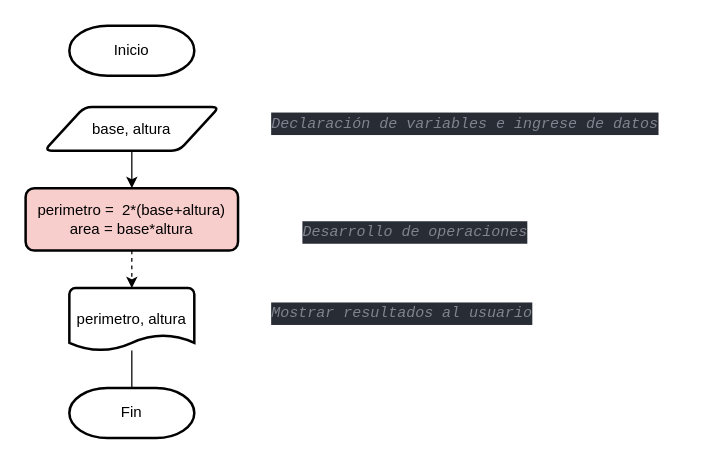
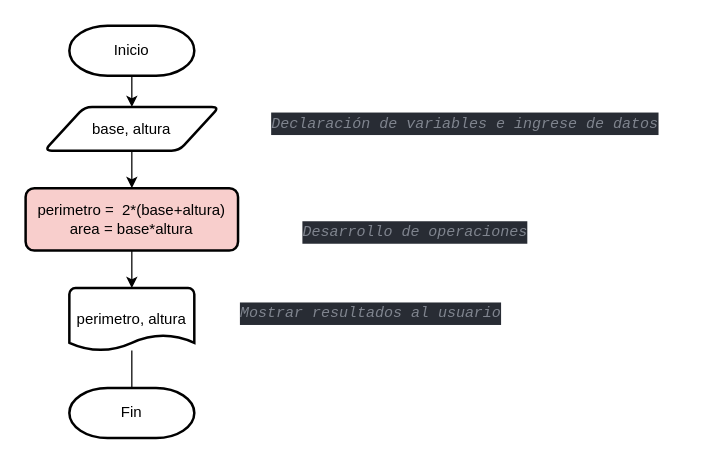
  <mxCell id="0" />
  <mxCell id="1" parent="0" />
  <mxCell id="2" value="Inicio" style="strokeWidth=2;html=1;shape=mxgraph.flowchart.terminator;whiteSpace=wrap;" vertex="1" parent="1"><mxGeometry x="55" y="20" width="100" height="40" as="geometry" /></mxCell>
  <mxCell id="3" value="base, altura" style="shape=parallelogram;html=1;strokeWidth=2;perimeter=parallelogramPerimeter;whiteSpace=wrap;rounded=1;arcSize=12;size=0.23;" vertex="1" parent="1"><mxGeometry x="35" y="85" width="140" height="35" as="geometry" /></mxCell>
  <mxCell id="4" value="perimetro, altura" style="strokeWidth=2;html=1;shape=mxgraph.flowchart.document2;whiteSpace=wrap;size=0.25;" vertex="1" parent="1"><mxGeometry x="55" y="230" width="100" height="50" as="geometry" /></mxCell>
  <mxCell id="5" value="Fin" style="strokeWidth=2;html=1;shape=mxgraph.flowchart.terminator;whiteSpace=wrap;" vertex="1" parent="1"><mxGeometry x="55" y="310" width="100" height="40" as="geometry" /></mxCell>
+ <mxCell id="6" value="" style="endArrow=classic;html=1;rounded=0;exitX=0.5;exitY=1;exitDx=0;exitDy=0;exitPerimeter=0;entryX=0.5;entryY=0;entryDx=0;entryDy=0;" edge="1" parent="1" source="2" target="3"><mxGeometry width="50" height="50" relative="1" as="geometry"><mxPoint x="81" y="290" as="sourcePoint" /><mxPoint x="131" y="240" as="targetPoint" /></mxGeometry></mxCell>
  <mxCell id="7" value="" style="endArrow=classic;html=1;rounded=0;exitX=0.5;exitY=1;exitDx=0;exitDy=0;entryX=0.5;entryY=0;entryDx=0;entryDy=0;" edge="1" parent="1" source="3" target="12"><mxGeometry width="50" height="50" relative="1" as="geometry"><mxPoint x="251" y="150" as="sourcePoint" /><mxPoint x="105" y="170" as="targetPoint" /></mxGeometry></mxCell>
  <mxCell id="8" value="" style="endArrow=none;html=1;rounded=0;entryX=0.5;entryY=0;entryDx=0;entryDy=0;entryPerimeter=0;" edge="1" parent="1" source="4" target="5"><mxGeometry width="50" height="50" relative="1" as="geometry"><mxPoint x="81" y="530" as="sourcePoint" /><mxPoint x="111" y="350" as="targetPoint" /></mxGeometry></mxCell>
  <mxCell id="9" value="&lt;meta charset=&quot;utf-8&quot;&gt;&lt;div style=&quot;font-style: normal; font-variant-caps: normal; font-weight: normal; letter-spacing: normal; text-align: start; text-indent: 0px; text-transform: none; word-spacing: 0px; -webkit-text-stroke-width: 0px; text-decoration: none; color: rgb(171, 178, 191); background-color: rgb(40, 44, 52); font-family: &amp;quot;Fira Code&amp;quot;, &amp;quot;Menlo for Powerline&amp;quot;, Menlo, Monaco, &amp;quot;Courier New&amp;quot;, monospace; font-size: 12px; line-height: 18px;&quot;&gt;&lt;div&gt;&lt;span style=&quot;color: rgb(127, 132, 142); font-style: italic;&quot;&gt;Declaración de variables e ingrese de datos&lt;/span&gt;&lt;/div&gt;&lt;/div&gt;" style="text;whiteSpace=wrap;html=1;" vertex="1" parent="1"><mxGeometry x="215" y="82.5" width="340" height="40" as="geometry" /></mxCell>
- <mxCell id="10" value="&lt;div style=&quot;font-style: normal; font-variant-caps: normal; font-weight: normal; letter-spacing: normal; text-align: start; text-indent: 0px; text-transform: none; word-spacing: 0px; -webkit-text-stroke-width: 0px; text-decoration: none; color: rgb(171, 178, 191); background-color: rgb(40, 44, 52); font-family: &amp;quot;Fira Code&amp;quot;, &amp;quot;Menlo for Powerline&amp;quot;, Menlo, Monaco, &amp;quot;Courier New&amp;quot;, monospace; font-size: 12px; line-height: 18px;&quot;&gt;&lt;div&gt;&lt;span style=&quot;color: rgb(127, 132, 142); font-style: italic;&quot;&gt;Mostrar resultados al usuario&lt;/span&gt;&lt;/div&gt;&lt;/div&gt;" style="text;whiteSpace=wrap;html=1;" vertex="1" parent="1"><mxGeometry x="215" y="235" width="240" height="40" as="geometry" /></mxCell>
- <mxCell id="11" style="edgeStyle=orthogonalEdgeStyle;rounded=0;orthogonalLoop=1;jettySize=auto;html=1;exitX=0.5;exitY=1;exitDx=0;exitDy=0;entryX=0.5;entryY=0;entryDx=0;entryDy=0;entryPerimeter=0;dashed=1;" edge="1" parent="1" source="12" target="4"><mxGeometry relative="1" as="geometry" /></mxCell>
+ <mxCell id="10" value="&lt;div style=&quot;font-style: normal; font-variant-caps: normal; font-weight: normal; letter-spacing: normal; text-align: start; text-indent: 0px; text-transform: none; word-spacing: 0px; -webkit-text-stroke-width: 0px; text-decoration: none; color: rgb(171, 178, 191); background-color: rgb(40, 44, 52); font-family: &amp;quot;Fira Code&amp;quot;, &amp;quot;Menlo for Powerline&amp;quot;, Menlo, Monaco, &amp;quot;Courier New&amp;quot;, monospace; font-size: 12px; line-height: 18px;&quot;&gt;&lt;div&gt;&lt;span style=&quot;color: rgb(127, 132, 142); font-style: italic;&quot;&gt;Mostrar resultados al usuario&lt;/span&gt;&lt;/div&gt;&lt;/div&gt;" style="text;whiteSpace=wrap;html=1;" vertex="1" parent="1"><mxGeometry x="190" y="235" width="240" height="40" as="geometry" /></mxCell>
+ <mxCell id="11" style="edgeStyle=orthogonalEdgeStyle;rounded=0;orthogonalLoop=1;jettySize=auto;html=1;exitX=0.5;exitY=1;exitDx=0;exitDy=0;entryX=0.5;entryY=0;entryDx=0;entryDy=0;entryPerimeter=0;" edge="1" parent="1" source="12" target="4"><mxGeometry relative="1" as="geometry" /></mxCell>
  <mxCell id="12" value="perimetro = &amp;nbsp;2*(base+altura)&lt;br&gt;area = base*altura" style="rounded=1;whiteSpace=wrap;html=1;absoluteArcSize=1;arcSize=14;strokeWidth=2;fillColor=#f8cecc;" vertex="1" parent="1"><mxGeometry x="20" y="150" width="170" height="50" as="geometry" /></mxCell>
  <mxCell id="13" value="&lt;div style=&quot;font-style: normal; font-variant-caps: normal; font-weight: normal; letter-spacing: normal; text-align: start; text-indent: 0px; text-transform: none; word-spacing: 0px; -webkit-text-stroke-width: 0px; text-decoration: none; color: rgb(171, 178, 191); background-color: rgb(40, 44, 52); font-family: &amp;quot;Fira Code&amp;quot;, &amp;quot;Menlo for Powerline&amp;quot;, Menlo, Monaco, &amp;quot;Courier New&amp;quot;, monospace; font-size: 12px; line-height: 18px;&quot;&gt;&lt;div&gt;&lt;span style=&quot;color: rgb(127, 132, 142); font-style: italic;&quot;&gt;Desarrollo de operaciones&lt;/span&gt;&lt;/div&gt;&lt;/div&gt;" style="text;whiteSpace=wrap;html=1;" vertex="1" parent="1"><mxGeometry x="240" y="170" width="210" height="40" as="geometry" /></mxCell>
